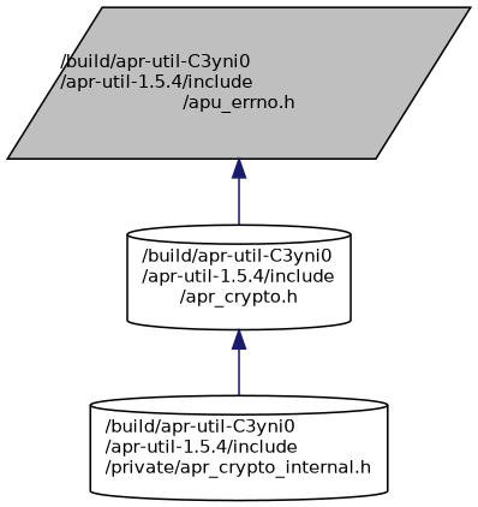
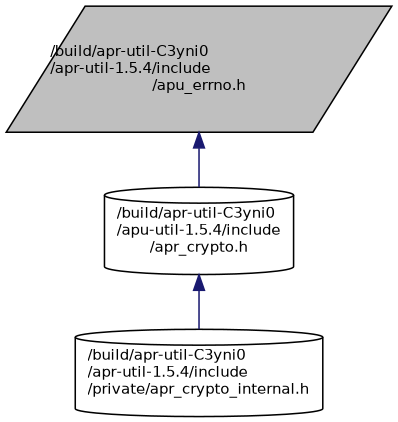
  digraph {
    node [color=black fillcolor=white fontname=Helvetica fontsize=10 shape=cylinder style=filled]
    edge [color=midnightblue dir=back fontname=Helvetica fontsize=10 labelfontname=Helvetica labelfontsize=10 style=solid]
    n1 [fillcolor=grey75 fontcolor=black height=0.2 label="/build/apr-util-C3yni0\l/apr-util-1.5.4/include\l/apu_errno.h" shape=parallelogram width=0.4]
-   n2 [height=0.2 label="/build/apr-util-C3yni0\l/apr-util-1.5.4/include\l/apr_crypto.h" width=0.4]
+   n2 [height=0.2 label="/build/apr-util-C3yni0\l/apu-util-1.5.4/include\l/apr_crypto.h" width=0.4]
    n3 [height=0.2 label="/build/apr-util-C3yni0\l/apr-util-1.5.4/include\l/private/apr_crypto_internal.h" width=0.4]
    n1 -> n2
    n2 -> n3
  }
